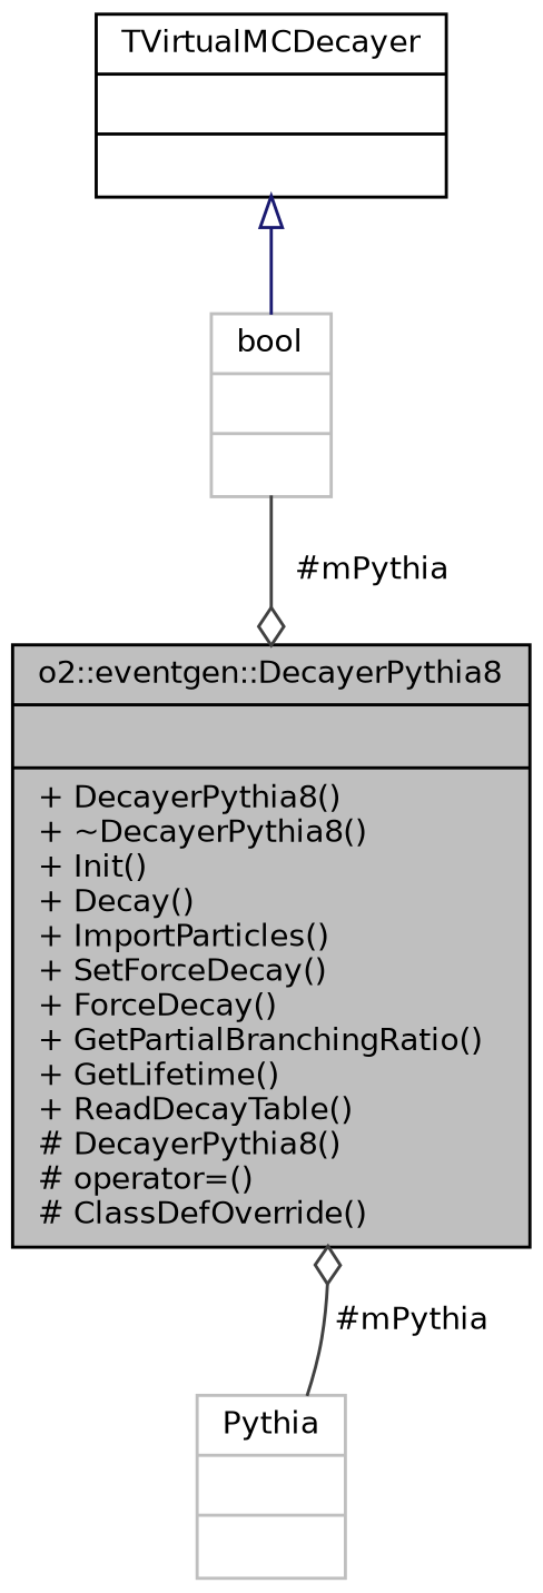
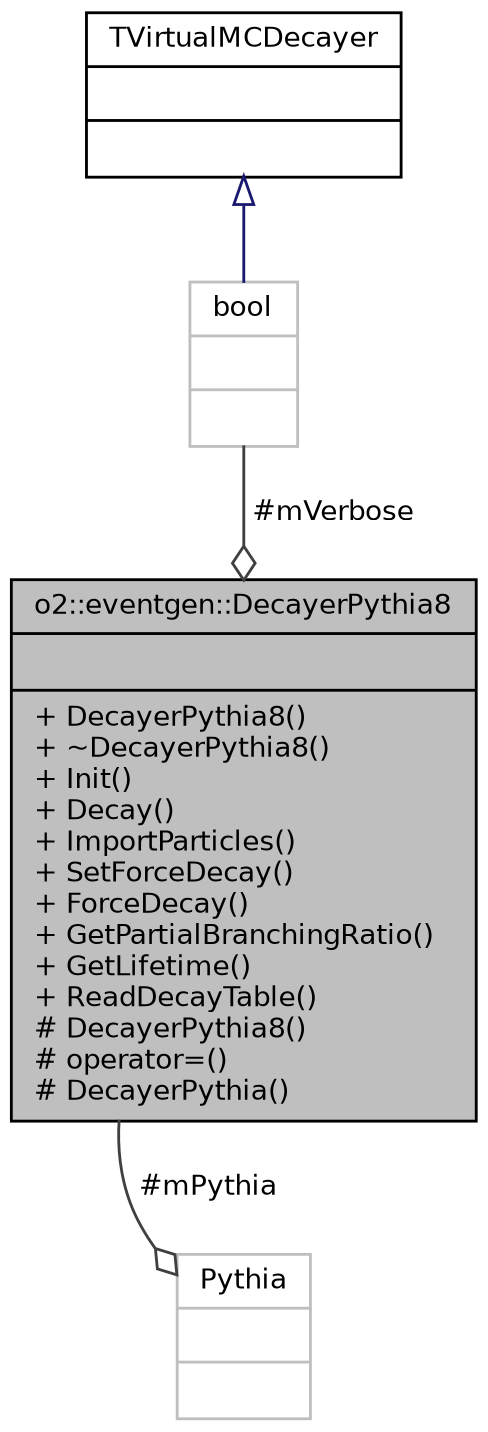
  digraph {
    node [color=black fontname=Helvetica fontsize=10 shape=record]
    edge [color=grey25 fontname=Helvetica fontsize=10 labelfontname=Helvetica labelfontsize=10 style=solid arrowhead=odiamond]
-   n1 [fillcolor=grey75 fontcolor=black height=0.2 label="{o2::eventgen::DecayerPythia8\n||+ DecayerPythia8()\l+ ~DecayerPythia8()\l+ Init()\l+ Decay()\l+ ImportParticles()\l+ SetForceDecay()\l+ ForceDecay()\l+ GetPartialBranchingRatio()\l+ GetLifetime()\l+ ReadDecayTable()\l# DecayerPythia8()\l# operator=()\l# ClassDefOverride()\l}" style=filled width=0.4]
+   n1 [fillcolor=grey75 fontcolor=black height=0.2 label="{o2::eventgen::DecayerPythia8\n||+ DecayerPythia8()\l+ ~DecayerPythia8()\l+ Init()\l+ Decay()\l+ ImportParticles()\l+ SetForceDecay()\l+ ForceDecay()\l+ GetPartialBranchingRatio()\l+ GetLifetime()\l+ ReadDecayTable()\l# DecayerPythia8()\l# operator=()\l# DecayerPythia()\l}" style=filled width=0.4]
    n2 [height=0.2 label="{TVirtualMCDecayer\n||}" width=0.4]
    n3 [color=grey75 height=0.2 label="{bool\n||}" width=0.4]
    n4 [color=grey75 height=0.2 label="{Pythia\n||}" width=0.4]
    n2 -> n3 [arrowtail=onormal color=midnightblue dir=back arrowhead=""]
-   n3 -> n1 [label=" #mPythia"]
-   n4 -> n1 [label=" #mPythia"]
+   n3 -> n1 [label=" #mVerbose"]
+   n1 -> n4 [label=" #mPythia"]
  }
